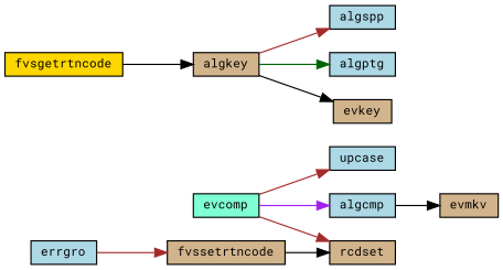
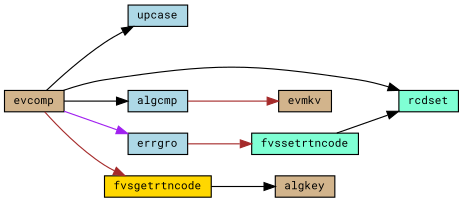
  digraph {
    fontname="Roboto Mono"
    rankdir=LR
    node [color=black fillcolor=lightblue fontname="Roboto Mono" fontsize=10 shape=record style=filled]
    edge [color=brown fontname="Roboto Mono" fontsize=10 labelfontname=Helvetica labelfontsize=10 style=solid]
-   n1 [fillcolor=aquamarine fontcolor=black height=0.2 label=evcomp width=0.4]
+   n1 [fillcolor=tan fontcolor=black height=0.2 label=evcomp width=0.4]
    n2 [height=0.2 label=upcase width=0.4]
-   n3 [fillcolor=tan height=0.2 label=rcdset width=0.4]
+   n3 [fillcolor=aquamarine height=0.2 label=rcdset width=0.4]
    n4 [height=0.2 label=algcmp width=0.4]
    n5 [height=0.2 label=errgro width=0.4]
    n6 [fillcolor=gold height=0.2 label=fvsgetrtncode width=0.4]
    n7 [fillcolor=tan height=0.2 label=evmkv width=0.4]
-   n8 [fillcolor=tan height=0.2 label=fvssetrtncode width=0.4]
+   n8 [fillcolor=aquamarine height=0.2 label=fvssetrtncode width=0.4]
    n9 [fillcolor=tan height=0.2 label=algkey width=0.4]
-   n10 [height=0.2 label=algspp width=0.4]
-   n11 [height=0.2 label=algptg width=0.4]
-   n12 [fillcolor=tan height=0.2 label=evkey width=0.4]
-   n1 -> n2
-   n1 -> n3
-   n1 -> n4 [color=purple]
-   n4 -> n7 [color=black]
+   n1 -> n2 [color=black]
+   n1 -> n3 [color=black]
+   n1 -> n4 [color=black]
+   n1 -> n5 [color=purple]
+   n1 -> n6
+   n4 -> n7
    n5 -> n8
    n6 -> n9 [color=black]
    n8 -> n3 [color=black]
-   n9 -> n10
-   n9 -> n11 [color=darkgreen]
-   n9 -> n12 [color=black]
  }
